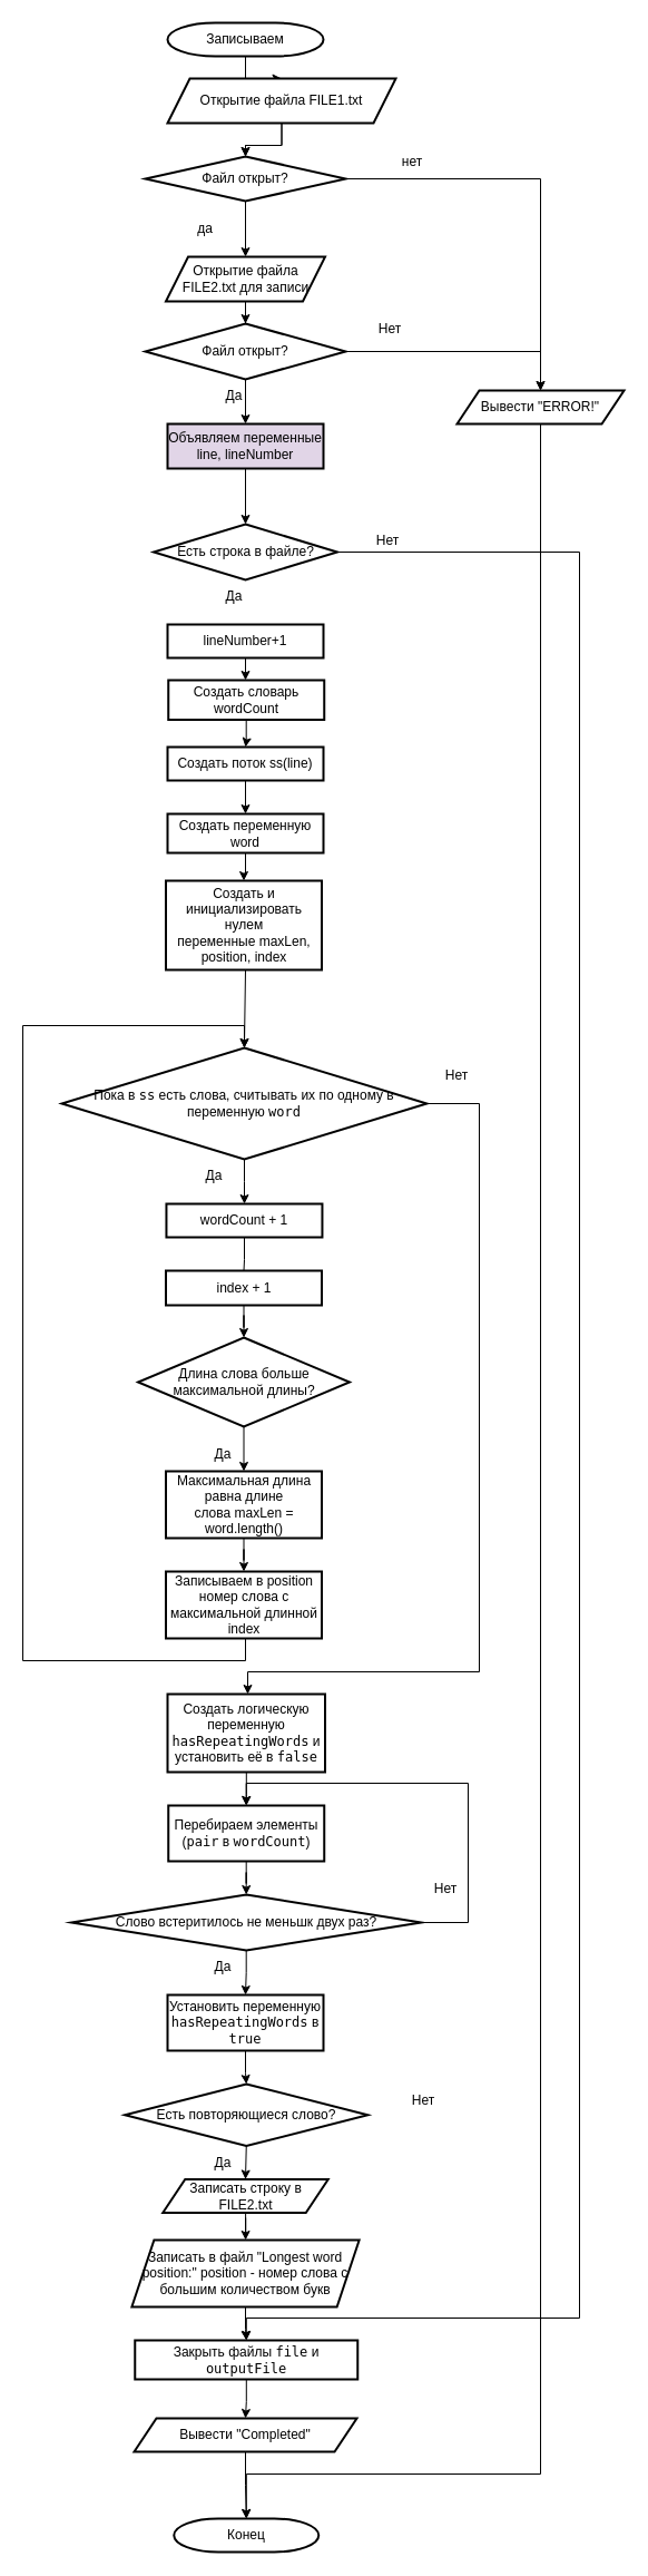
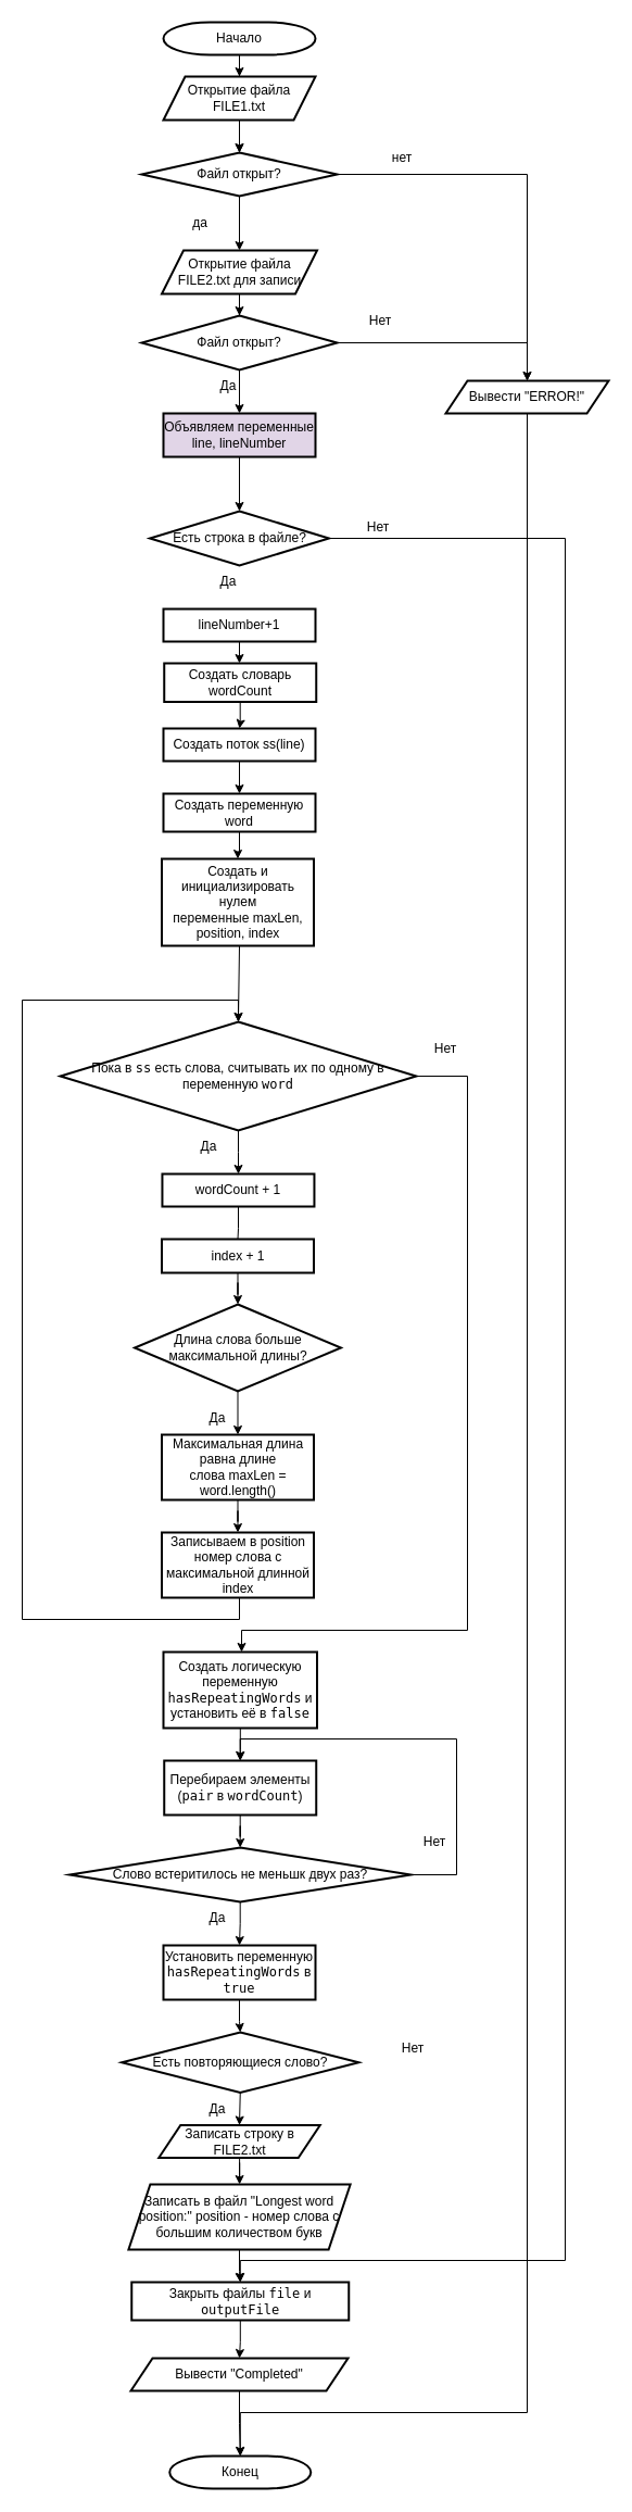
  <mxCell id="0" />
  <mxCell id="1" parent="0" />
  <mxCell id="2" value="" style="edgeStyle=orthogonalEdgeStyle;rounded=0;orthogonalLoop=1;jettySize=auto;html=1;" parent="1" source="3" target="6" edge="1"><mxGeometry relative="1" as="geometry" /></mxCell>
- <mxCell id="3" value="Записываем" style="strokeWidth=2;html=1;shape=mxgraph.flowchart.terminator;whiteSpace=wrap;" parent="1" vertex="1"><mxGeometry x="150" y="20" width="140" height="30" as="geometry" /></mxCell>
+ <mxCell id="3" value="Начало" style="strokeWidth=2;html=1;shape=mxgraph.flowchart.terminator;whiteSpace=wrap;" parent="1" vertex="1"><mxGeometry x="150" y="20" width="140" height="30" as="geometry" /></mxCell>
  <mxCell id="4" value="" style="edgeStyle=orthogonalEdgeStyle;rounded=0;orthogonalLoop=1;jettySize=auto;html=1;" parent="1" source="16" target="9" edge="1"><mxGeometry relative="1" as="geometry" /></mxCell>
  <mxCell id="5" value="" style="edgeStyle=orthogonalEdgeStyle;rounded=0;orthogonalLoop=1;jettySize=auto;html=1;" parent="1" source="6" target="16" edge="1"><mxGeometry relative="1" as="geometry" /></mxCell>
- <mxCell id="6" value="Открытие файла FILE1.txt" style="shape=parallelogram;perimeter=parallelogramPerimeter;whiteSpace=wrap;html=1;fixedSize=1;strokeWidth=2;" parent="1" vertex="1"><mxGeometry x="150" y="70" width="205" height="40" as="geometry" /></mxCell>
+ <mxCell id="6" value="Открытие файла FILE1.txt" style="shape=parallelogram;perimeter=parallelogramPerimeter;whiteSpace=wrap;html=1;fixedSize=1;strokeWidth=2;" parent="1" vertex="1"><mxGeometry x="150" y="70" width="140" height="40" as="geometry" /></mxCell>
  <mxCell id="7" value="" style="edgeStyle=orthogonalEdgeStyle;rounded=0;orthogonalLoop=1;jettySize=auto;html=1;" parent="1" source="9" target="11" edge="1"><mxGeometry relative="1" as="geometry" /></mxCell>
  <mxCell id="8" value="" style="edgeStyle=orthogonalEdgeStyle;rounded=0;orthogonalLoop=1;jettySize=auto;html=1;" parent="1" source="9" target="23" edge="1"><mxGeometry relative="1" as="geometry" /></mxCell>
  <mxCell id="9" value="Открытие файла FILE2.txt для записи" style="shape=parallelogram;perimeter=parallelogramPerimeter;whiteSpace=wrap;html=1;fixedSize=1;strokeWidth=2;" parent="1" vertex="1"><mxGeometry x="148.5" y="230" width="143" height="40" as="geometry" /></mxCell>
  <mxCell id="10" value="" style="edgeStyle=orthogonalEdgeStyle;rounded=0;orthogonalLoop=1;jettySize=auto;html=1;" parent="1" source="11" target="13" edge="1"><mxGeometry relative="1" as="geometry" /></mxCell>
  <mxCell id="11" value="Объявляем переменные line, lineNumber" style="whiteSpace=wrap;html=1;strokeWidth=2;fillColor=#e1d5e7;" parent="1" vertex="1"><mxGeometry x="150" y="380" width="140" height="40" as="geometry" /></mxCell>
  <mxCell id="12" style="edgeStyle=orthogonalEdgeStyle;rounded=0;orthogonalLoop=1;jettySize=auto;html=1;exitX=1;exitY=0.5;exitDx=0;exitDy=0;entryX=0.5;entryY=0;entryDx=0;entryDy=0;" edge="1" parent="1" source="13" target="60"><mxGeometry relative="1" as="geometry"><Array as="points"><mxPoint x="520" y="495" /><mxPoint x="520" y="2080" /><mxPoint x="221" y="2080" /></Array></mxGeometry></mxCell>
  <mxCell id="13" value="Есть строка в файле?" style="rhombus;whiteSpace=wrap;html=1;strokeWidth=2;" parent="1" vertex="1"><mxGeometry x="137.5" y="470" width="165" height="50" as="geometry" /></mxCell>
  <mxCell id="14" value="" style="edgeStyle=orthogonalEdgeStyle;rounded=0;orthogonalLoop=1;jettySize=auto;html=1;" parent="1" source="6" target="16" edge="1"><mxGeometry relative="1" as="geometry"><mxPoint x="220" y="110" as="sourcePoint" /><mxPoint x="220" y="230" as="targetPoint" /></mxGeometry></mxCell>
  <mxCell id="15" value="" style="edgeStyle=orthogonalEdgeStyle;rounded=0;orthogonalLoop=1;jettySize=auto;html=1;" parent="1" source="16" target="19" edge="1"><mxGeometry relative="1" as="geometry" /></mxCell>
  <mxCell id="16" value="Файл открыт?" style="rhombus;whiteSpace=wrap;html=1;strokeWidth=2;" parent="1" vertex="1"><mxGeometry x="130" y="140" width="180" height="40" as="geometry" /></mxCell>
  <mxCell id="17" value="да" style="text;html=1;align=center;verticalAlign=middle;whiteSpace=wrap;rounded=0;" parent="1" vertex="1"><mxGeometry x="154" y="190" width="60" height="30" as="geometry" /></mxCell>
  <mxCell id="18" value="нет" style="text;html=1;align=center;verticalAlign=middle;whiteSpace=wrap;rounded=0;" parent="1" vertex="1"><mxGeometry x="340" y="130" width="60" height="30" as="geometry" /></mxCell>
  <mxCell id="19" value="Вывести &quot;ERROR!&quot;" style="shape=parallelogram;perimeter=parallelogramPerimeter;whiteSpace=wrap;html=1;fixedSize=1;strokeWidth=2;" parent="1" vertex="1"><mxGeometry x="410" y="350" width="150" height="30" as="geometry" /></mxCell>
  <mxCell id="20" value="Конец" style="strokeWidth=2;html=1;shape=mxgraph.flowchart.terminator;whiteSpace=wrap;" parent="1" vertex="1"><mxGeometry x="155.75" y="2260" width="130" height="30" as="geometry" /></mxCell>
  <mxCell id="21" style="edgeStyle=orthogonalEdgeStyle;rounded=0;orthogonalLoop=1;jettySize=auto;html=1;entryX=0.5;entryY=0;entryDx=0;entryDy=0;entryPerimeter=0;" parent="1" source="19" target="20" edge="1"><mxGeometry relative="1" as="geometry"><Array as="points"><mxPoint x="485" y="2220" /><mxPoint x="221" y="2220" /></Array></mxGeometry></mxCell>
  <mxCell id="22" style="edgeStyle=orthogonalEdgeStyle;rounded=0;orthogonalLoop=1;jettySize=auto;html=1;exitX=1;exitY=0.5;exitDx=0;exitDy=0;" parent="1" source="23" target="19" edge="1"><mxGeometry relative="1" as="geometry" /></mxCell>
  <mxCell id="23" value="Файл открыт?" style="rhombus;whiteSpace=wrap;html=1;strokeWidth=2;" parent="1" vertex="1"><mxGeometry x="130" y="290" width="180" height="50" as="geometry" /></mxCell>
  <mxCell id="24" value="Да" style="text;html=1;align=center;verticalAlign=middle;whiteSpace=wrap;rounded=0;" parent="1" vertex="1"><mxGeometry x="180" y="340" width="60" height="30" as="geometry" /></mxCell>
  <mxCell id="25" value="Нет" style="text;html=1;align=center;verticalAlign=middle;whiteSpace=wrap;rounded=0;" parent="1" vertex="1"><mxGeometry x="320" y="280" width="60" height="30" as="geometry" /></mxCell>
  <mxCell id="26" value="" style="edgeStyle=orthogonalEdgeStyle;rounded=0;orthogonalLoop=1;jettySize=auto;html=1;" parent="1" source="27" target="36" edge="1"><mxGeometry relative="1" as="geometry" /></mxCell>
  <mxCell id="27" value="lineNumber+1" style="whiteSpace=wrap;html=1;strokeWidth=2;" parent="1" vertex="1"><mxGeometry x="150" y="560" width="140" height="30" as="geometry" /></mxCell>
  <mxCell id="28" value="Да" style="text;html=1;align=center;verticalAlign=middle;whiteSpace=wrap;rounded=0;" parent="1" vertex="1"><mxGeometry x="180" y="520" width="60" height="30" as="geometry" /></mxCell>
  <mxCell id="29" style="edgeStyle=orthogonalEdgeStyle;rounded=0;orthogonalLoop=1;jettySize=auto;html=1;exitX=0.5;exitY=1;exitDx=0;exitDy=0;entryX=0.5;entryY=0;entryDx=0;entryDy=0;" parent="1" source="30" target="32" edge="1"><mxGeometry relative="1" as="geometry" /></mxCell>
  <mxCell id="30" value="Eсть повторяющиеся слово?" style="rhombus;whiteSpace=wrap;html=1;strokeWidth=2;" parent="1" vertex="1"><mxGeometry x="111.62" y="1870" width="218.25" height="55.5" as="geometry" /></mxCell>
  <mxCell id="31" value="" style="edgeStyle=orthogonalEdgeStyle;rounded=0;orthogonalLoop=1;jettySize=auto;html=1;" parent="1" source="32" target="75" edge="1"><mxGeometry relative="1" as="geometry" /></mxCell>
  <mxCell id="32" value="Записать строку в FILE2.txt" style="shape=parallelogram;perimeter=parallelogramPerimeter;whiteSpace=wrap;html=1;fixedSize=1;strokeWidth=2;" parent="1" vertex="1"><mxGeometry x="145.75" y="1955.5" width="148.5" height="30" as="geometry" /></mxCell>
  <mxCell id="33" value="Да" style="text;html=1;align=center;verticalAlign=middle;whiteSpace=wrap;rounded=0;" parent="1" vertex="1"><mxGeometry x="170" y="1925.5" width="60" height="30" as="geometry" /></mxCell>
  <mxCell id="34" value="Нет" style="text;html=1;align=center;verticalAlign=middle;whiteSpace=wrap;rounded=0;" parent="1" vertex="1"><mxGeometry x="350" y="1870" width="60" height="30" as="geometry" /></mxCell>
  <mxCell id="35" value="" style="edgeStyle=orthogonalEdgeStyle;rounded=0;orthogonalLoop=1;jettySize=auto;html=1;" parent="1" source="36" target="38" edge="1"><mxGeometry relative="1" as="geometry" /></mxCell>
  <mxCell id="36" value="Создать словарь wordCount" style="whiteSpace=wrap;html=1;strokeWidth=2;" parent="1" vertex="1"><mxGeometry x="150.74" y="610" width="140" height="35.5" as="geometry" /></mxCell>
  <mxCell id="37" value="" style="edgeStyle=orthogonalEdgeStyle;rounded=0;orthogonalLoop=1;jettySize=auto;html=1;" parent="1" source="38" target="40" edge="1"><mxGeometry relative="1" as="geometry" /></mxCell>
  <mxCell id="38" value="Создать поток &lt;span class=&quot;hljs-built_in&quot;&gt;ss&lt;/span&gt;(line)" style="whiteSpace=wrap;html=1;strokeWidth=2;" parent="1" vertex="1"><mxGeometry x="150" y="670" width="140" height="30" as="geometry" /></mxCell>
  <mxCell id="39" value="" style="edgeStyle=orthogonalEdgeStyle;rounded=0;orthogonalLoop=1;jettySize=auto;html=1;" parent="1" source="40" target="64" edge="1"><mxGeometry relative="1" as="geometry" /></mxCell>
  <mxCell id="40" value="Создать переменную &lt;span class=&quot;hljs-type&quot;&gt;word&lt;/span&gt;" style="whiteSpace=wrap;html=1;strokeWidth=2;" parent="1" vertex="1"><mxGeometry x="150" y="730" width="140" height="35" as="geometry" /></mxCell>
  <mxCell id="41" value="" style="edgeStyle=orthogonalEdgeStyle;rounded=0;orthogonalLoop=1;jettySize=auto;html=1;" parent="1" source="43" target="45" edge="1"><mxGeometry relative="1" as="geometry" /></mxCell>
  <mxCell id="42" style="edgeStyle=orthogonalEdgeStyle;rounded=0;orthogonalLoop=1;jettySize=auto;html=1;exitX=1;exitY=0.5;exitDx=0;exitDy=0;" parent="1" source="43" target="49" edge="1"><mxGeometry relative="1" as="geometry"><Array as="points"><mxPoint x="430" y="990" /><mxPoint x="430" y="1500" /><mxPoint x="222" y="1500" /></Array></mxGeometry></mxCell>
  <mxCell id="43" value="Пока в&amp;nbsp;&lt;code data-end=&quot;83&quot; data-start=&quot;79&quot;&gt;ss&lt;/code&gt; есть слова, считывать их по одному в переменную &lt;code data-end=&quot;138&quot; data-start=&quot;132&quot;&gt;word&lt;/code&gt;" style="rhombus;whiteSpace=wrap;html=1;strokeWidth=2;" parent="1" vertex="1"><mxGeometry x="55.02" y="940" width="327.86" height="100" as="geometry" /></mxCell>
  <mxCell id="44" value="" style="edgeStyle=orthogonalEdgeStyle;rounded=0;orthogonalLoop=1;jettySize=auto;html=1;endArrow=none;" parent="1" source="45" target="66" edge="1"><mxGeometry relative="1" as="geometry" /></mxCell>
  <mxCell id="45" value="wordCount + 1" style="whiteSpace=wrap;html=1;strokeWidth=2;" parent="1" vertex="1"><mxGeometry x="148.95" y="1080" width="140" height="30" as="geometry" /></mxCell>
  <mxCell id="46" value="Да" style="text;html=1;align=center;verticalAlign=middle;whiteSpace=wrap;rounded=0;" parent="1" vertex="1"><mxGeometry x="161.51" y="1040" width="60" height="30" as="geometry" /></mxCell>
  <mxCell id="47" value="Нет" style="text;html=1;align=center;verticalAlign=middle;whiteSpace=wrap;rounded=0;" parent="1" vertex="1"><mxGeometry x="380" y="950" width="60" height="30" as="geometry" /></mxCell>
  <mxCell id="48" value="" style="edgeStyle=orthogonalEdgeStyle;rounded=0;orthogonalLoop=1;jettySize=auto;html=1;" parent="1" source="49" target="51" edge="1"><mxGeometry relative="1" as="geometry" /></mxCell>
  <mxCell id="49" value="Создать логическую переменную &lt;code data-end=&quot;110&quot; data-start=&quot;91&quot;&gt;hasRepeatingWords&lt;/code&gt; и установить её в &lt;code data-end=&quot;136&quot; data-start=&quot;129&quot;&gt;false&lt;/code&gt;" style="whiteSpace=wrap;html=1;strokeWidth=2;" parent="1" vertex="1"><mxGeometry x="150" y="1520" width="141.5" height="70" as="geometry" /></mxCell>
  <mxCell id="50" value="" style="edgeStyle=orthogonalEdgeStyle;rounded=0;orthogonalLoop=1;jettySize=auto;html=1;" parent="1" source="51" target="54" edge="1"><mxGeometry relative="1" as="geometry" /></mxCell>
  <mxCell id="51" value="Перебираем элементы (&lt;code data-end=&quot;560&quot; data-start=&quot;554&quot;&gt;pair&lt;/code&gt; в &lt;code data-end=&quot;574&quot; data-start=&quot;563&quot;&gt;wordCount&lt;/code&gt;)" style="whiteSpace=wrap;html=1;strokeWidth=2;" parent="1" vertex="1"><mxGeometry x="150.74" y="1620" width="140" height="50" as="geometry" /></mxCell>
  <mxCell id="52" value="" style="edgeStyle=orthogonalEdgeStyle;rounded=0;orthogonalLoop=1;jettySize=auto;html=1;" parent="1" source="54" target="56" edge="1"><mxGeometry relative="1" as="geometry" /></mxCell>
  <mxCell id="53" style="edgeStyle=orthogonalEdgeStyle;rounded=0;orthogonalLoop=1;jettySize=auto;html=1;exitX=1;exitY=0.5;exitDx=0;exitDy=0;entryX=0.5;entryY=0;entryDx=0;entryDy=0;" parent="1" source="54" target="51" edge="1"><mxGeometry relative="1" as="geometry"><Array as="points"><mxPoint x="420" y="1725" /><mxPoint x="420" y="1600" /><mxPoint x="221" y="1600" /></Array></mxGeometry></mxCell>
  <mxCell id="54" value="Слово встеритилось не меньшк двух раз?" style="rhombus;whiteSpace=wrap;html=1;strokeWidth=2;" parent="1" vertex="1"><mxGeometry x="63.63" y="1700" width="314.24" height="50" as="geometry" /></mxCell>
  <mxCell id="55" value="" style="edgeStyle=orthogonalEdgeStyle;rounded=0;orthogonalLoop=1;jettySize=auto;html=1;" parent="1" source="56" target="30" edge="1"><mxGeometry relative="1" as="geometry" /></mxCell>
  <mxCell id="56" value="Установить переменную &lt;code data-end=&quot;89&quot; data-start=&quot;70&quot;&gt;hasRepeatingWords&lt;/code&gt; в &lt;code data-end=&quot;98&quot; data-start=&quot;92&quot;&gt;true&lt;/code&gt;" style="whiteSpace=wrap;html=1;strokeWidth=2;" parent="1" vertex="1"><mxGeometry x="150" y="1790" width="140" height="50" as="geometry" /></mxCell>
  <mxCell id="57" value="Да" style="text;html=1;align=center;verticalAlign=middle;whiteSpace=wrap;rounded=0;" parent="1" vertex="1"><mxGeometry x="170" y="1750" width="60" height="30" as="geometry" /></mxCell>
  <mxCell id="58" value="Нет" style="text;html=1;align=center;verticalAlign=middle;whiteSpace=wrap;rounded=0;" parent="1" vertex="1"><mxGeometry x="370" y="1680" width="60" height="30" as="geometry" /></mxCell>
  <mxCell id="59" value="" style="edgeStyle=orthogonalEdgeStyle;rounded=0;orthogonalLoop=1;jettySize=auto;html=1;" parent="1" source="60" target="62" edge="1"><mxGeometry relative="1" as="geometry" /></mxCell>
  <mxCell id="60" value="Закрыть файлы &lt;code data-end=&quot;98&quot; data-start=&quot;92&quot;&gt;file&lt;/code&gt; и &lt;code data-end=&quot;113&quot; data-start=&quot;101&quot;&gt;outputFile&lt;/code&gt;" style="whiteSpace=wrap;html=1;strokeWidth=2;" parent="1" vertex="1"><mxGeometry x="120.75" y="2100" width="200" height="35" as="geometry" /></mxCell>
  <mxCell id="61" value="" style="edgeStyle=orthogonalEdgeStyle;rounded=0;orthogonalLoop=1;jettySize=auto;html=1;" parent="1" source="62" target="20" edge="1"><mxGeometry relative="1" as="geometry" /></mxCell>
  <mxCell id="62" value="Вывести &quot;Completed&quot;" style="shape=parallelogram;perimeter=parallelogramPerimeter;whiteSpace=wrap;html=1;fixedSize=1;strokeWidth=2;" parent="1" vertex="1"><mxGeometry x="120" y="2170" width="200" height="30" as="geometry" /></mxCell>
  <mxCell id="63" style="edgeStyle=orthogonalEdgeStyle;rounded=0;orthogonalLoop=1;jettySize=auto;html=1;exitX=0.5;exitY=1;exitDx=0;exitDy=0;entryX=0.5;entryY=0;entryDx=0;entryDy=0;" parent="1" source="64" target="43" edge="1"><mxGeometry relative="1" as="geometry"><Array as="points"><mxPoint x="220" y="870" /><mxPoint x="220" y="940" /></Array></mxGeometry></mxCell>
  <mxCell id="64" value="Создать и инициализировать нулем переменные&amp;nbsp;maxLen, position, index" style="whiteSpace=wrap;html=1;strokeWidth=2;" parent="1" vertex="1"><mxGeometry x="148.5" y="790" width="140" height="80" as="geometry" /></mxCell>
  <mxCell id="65" value="" style="edgeStyle=orthogonalEdgeStyle;rounded=0;orthogonalLoop=1;jettySize=auto;html=1;" parent="1" source="66" target="68" edge="1"><mxGeometry relative="1" as="geometry" /></mxCell>
  <mxCell id="66" value="index + 1" style="whiteSpace=wrap;html=1;strokeWidth=2;" parent="1" vertex="1"><mxGeometry x="148.5" y="1140" width="140" height="31" as="geometry" /></mxCell>
  <mxCell id="67" value="" style="edgeStyle=orthogonalEdgeStyle;rounded=0;orthogonalLoop=1;jettySize=auto;html=1;" parent="1" source="68" target="70" edge="1"><mxGeometry relative="1" as="geometry" /></mxCell>
  <mxCell id="68" value="Длина слова больше максимальной длины?" style="rhombus;whiteSpace=wrap;html=1;strokeWidth=2;" parent="1" vertex="1"><mxGeometry x="123.5" y="1200" width="190" height="80" as="geometry" /></mxCell>
  <mxCell id="69" value="" style="edgeStyle=orthogonalEdgeStyle;rounded=0;orthogonalLoop=1;jettySize=auto;html=1;" parent="1" source="70" target="73" edge="1"><mxGeometry relative="1" as="geometry" /></mxCell>
  <mxCell id="70" value="Максимальная длина равна длине слова&amp;nbsp;maxLen = word.length()" style="whiteSpace=wrap;html=1;strokeWidth=2;" parent="1" vertex="1"><mxGeometry x="148.5" y="1320" width="140" height="60" as="geometry" /></mxCell>
  <mxCell id="71" value="Да" style="text;html=1;align=center;verticalAlign=middle;whiteSpace=wrap;rounded=0;" parent="1" vertex="1"><mxGeometry x="170" y="1290" width="60" height="30" as="geometry" /></mxCell>
  <mxCell id="72" style="edgeStyle=orthogonalEdgeStyle;rounded=0;orthogonalLoop=1;jettySize=auto;html=1;exitX=0.5;exitY=1;exitDx=0;exitDy=0;entryX=0.5;entryY=0;entryDx=0;entryDy=0;" parent="1" source="73" target="43" edge="1"><mxGeometry relative="1" as="geometry"><Array as="points"><mxPoint x="220" y="1470" /><mxPoint x="220" y="1490" /><mxPoint x="20" y="1490" /><mxPoint x="20" y="920" /><mxPoint x="219" y="920" /></Array></mxGeometry></mxCell>
  <mxCell id="73" value="Записываем в position номер слова с максимальной длинной index" style="whiteSpace=wrap;html=1;strokeWidth=2;" parent="1" vertex="1"><mxGeometry x="148.5" y="1410" width="140" height="60" as="geometry" /></mxCell>
  <mxCell id="74" style="edgeStyle=orthogonalEdgeStyle;rounded=0;orthogonalLoop=1;jettySize=auto;html=1;exitX=0.5;exitY=1;exitDx=0;exitDy=0;" parent="1" source="75" target="60" edge="1"><mxGeometry relative="1" as="geometry" /></mxCell>
  <mxCell id="75" value="Записать в файл &quot;Longest word position:&quot;&amp;nbsp;position - номер слова с большим количеством букв" style="shape=parallelogram;perimeter=parallelogramPerimeter;whiteSpace=wrap;html=1;fixedSize=1;strokeWidth=2;" parent="1" vertex="1"><mxGeometry x="117.88" y="2010" width="204.25" height="60" as="geometry" /></mxCell>
  <mxCell id="76" value="Нет" style="text;html=1;align=center;verticalAlign=middle;whiteSpace=wrap;rounded=0;" vertex="1" parent="1"><mxGeometry x="317.87" y="470" width="60" height="30" as="geometry" /></mxCell>
